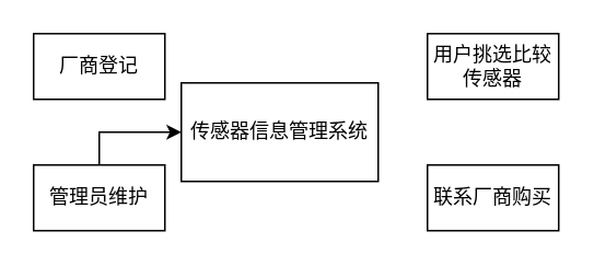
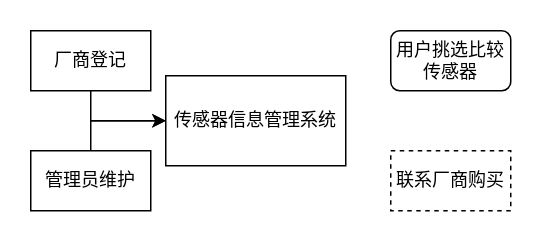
  <mxCell id="0" />
  <mxCell id="1" parent="0" />
+ <mxCell id="2" style="edgeStyle=orthogonalEdgeStyle;rounded=0;orthogonalLoop=1;jettySize=auto;html=1;exitX=0.5;exitY=1;exitDx=0;exitDy=0;entryX=0;entryY=0.5;entryDx=0;entryDy=0;" edge="1" parent="1" source="3" target="6"><mxGeometry relative="1" as="geometry" /></mxCell>
  <mxCell id="3" value="厂商登记" style="rounded=0;whiteSpace=wrap;html=1;" vertex="1" parent="1"><mxGeometry x="20" y="20" width="80" height="40" as="geometry" /></mxCell>
  <mxCell id="4" style="edgeStyle=orthogonalEdgeStyle;rounded=0;orthogonalLoop=1;jettySize=auto;html=1;exitX=0.5;exitY=0;exitDx=0;exitDy=0;" edge="1" parent="1" source="5" target="6"><mxGeometry relative="1" as="geometry" /></mxCell>
  <mxCell id="5" value="管理员维护" style="rounded=0;whiteSpace=wrap;html=1;" vertex="1" parent="1"><mxGeometry x="20" y="100" width="80" height="40" as="geometry" /></mxCell>
  <mxCell id="6" value="传感器信息管理系统" style="rounded=0;whiteSpace=wrap;html=1;" vertex="1" parent="1"><mxGeometry x="110" y="50" width="120" height="60" as="geometry" /></mxCell>
- <mxCell id="7" value="用户挑选比较传感器" style="rounded=0;whiteSpace=wrap;html=1;" vertex="1" parent="1"><mxGeometry x="260" y="20" width="80" height="40" as="geometry" /></mxCell>
- <mxCell id="8" value="联系厂商购买" style="rounded=0;whiteSpace=wrap;html=1;" vertex="1" parent="1"><mxGeometry x="260" y="100" width="80" height="40" as="geometry" /></mxCell>
+ <mxCell id="7" value="用户挑选比较传感器" style="whiteSpace=wrap;html=1;rounded=1;" vertex="1" parent="1"><mxGeometry x="260" y="20" width="80" height="40" as="geometry" /></mxCell>
+ <mxCell id="8" value="联系厂商购买" style="rounded=0;whiteSpace=wrap;html=1;dashed=1;" vertex="1" parent="1"><mxGeometry x="260" y="100" width="80" height="40" as="geometry" /></mxCell>
